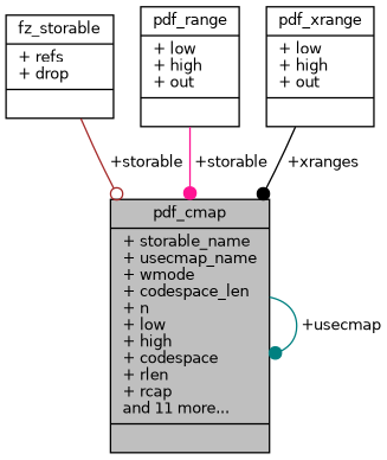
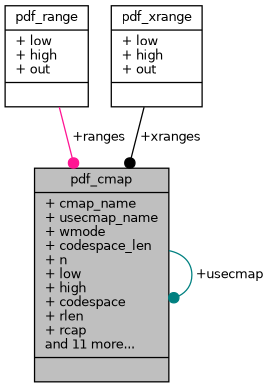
  digraph {
    node [color=black fillcolor=white fontname=Helvetica fontsize=10 shape=record style=filled]
    edge [arrowhead=dot fontname=Helvetica fontsize=10 labelfontname=Helvetica labelfontsize=10 style=solid]
-   n1 [fillcolor=grey75 fontcolor=black height=0.2 label="{pdf_cmap\n|+ storable_name\l+ usecmap_name\l+ wmode\l+ codespace_len\l+ n\l+ low\l+ high\l+ codespace\l+ rlen\l+ rcap\land 11 more...\l|}" width=0.4]
-   n2 [height=0.2 label="{fz_storable\n|+ refs\l+ drop\l|}" width=0.4]
+   n1 [fillcolor=grey75 fontcolor=black height=0.2 label="{pdf_cmap\n|+ cmap_name\l+ usecmap_name\l+ wmode\l+ codespace_len\l+ n\l+ low\l+ high\l+ codespace\l+ rlen\l+ rcap\land 11 more...\l|}" width=0.4]
    n3 [height=0.2 label="{pdf_range\n|+ low\l+ high\l+ out\l|}" width=0.4]
    n4 [height=0.2 label="{pdf_xrange\n|+ low\l+ high\l+ out\l|}" width=0.4]
    n1 -> n1 [color=teal label=" +usecmap"]
-   n2 -> n1 [arrowhead=odot color=brown label=" +storable"]
-   n3 -> n1 [color=deeppink label=" +storable"]
+   n3 -> n1 [color=deeppink label=" +ranges"]
    n4 -> n1 [color=black label=" +xranges"]
  }
